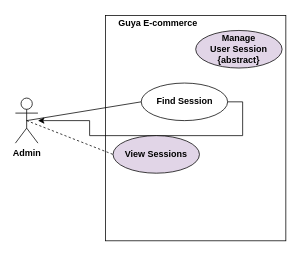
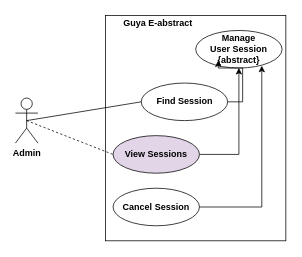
  <mxCell id="0" />
  <mxCell id="1" parent="0" />
  <mxCell id="2" value="Admin" style="shape=umlActor;verticalLabelPosition=bottom;labelBackgroundColor=#ffffff;verticalAlign=top;html=1;outlineConnect=0;fontStyle=1" vertex="1" parent="1"><mxGeometry x="20" y="130" width="30" height="60" as="geometry" /></mxCell>
  <mxCell id="3" value="" style="rounded=0;whiteSpace=wrap;html=1;" vertex="1" parent="1"><mxGeometry x="140" y="20" width="240" height="300" as="geometry" /></mxCell>
- <mxCell id="4" value="Guya E-commerce" style="text;html=1;strokeColor=none;fillColor=none;align=center;verticalAlign=middle;whiteSpace=wrap;rounded=0;fontStyle=1" vertex="1" parent="1"><mxGeometry x="150" y="20" width="120" height="20" as="geometry" /></mxCell>
- <mxCell id="5" value="Manage &lt;br&gt;User Session&lt;br&gt;{abstract}" style="ellipse;whiteSpace=wrap;html=1;fontStyle=1;align=center;horizontal=1;labelBackgroundColor=none;labelBorderColor=none;shadow=0;fillColor=#e1d5e7;" vertex="1" parent="1"><mxGeometry x="260" y="40" width="115" height="50" as="geometry" /></mxCell>
- <mxCell id="6" style="edgeStyle=orthogonalEdgeStyle;rounded=0;orthogonalLoop=1;jettySize=auto;html=1;exitX=1;exitY=0.5;exitDx=0;exitDy=0;" edge="1" parent="1" source="7" target="2"><mxGeometry relative="1" as="geometry" /></mxCell>
+ <mxCell id="4" value="Guya E-abstract" style="text;html=1;strokeColor=none;fillColor=none;align=center;verticalAlign=middle;whiteSpace=wrap;rounded=0;fontStyle=1" vertex="1" parent="1"><mxGeometry x="150" y="20" width="120" height="20" as="geometry" /></mxCell>
+ <mxCell id="5" value="Manage &lt;br&gt;User Session&lt;br&gt;{abstract}" style="ellipse;whiteSpace=wrap;html=1;fontStyle=1;align=center;horizontal=1;labelBackgroundColor=none;labelBorderColor=none;shadow=0;" vertex="1" parent="1"><mxGeometry x="260" y="40" width="115" height="50" as="geometry" /></mxCell>
+ <mxCell id="6" style="edgeStyle=orthogonalEdgeStyle;rounded=0;orthogonalLoop=1;jettySize=auto;html=1;exitX=1;exitY=0.5;exitDx=0;exitDy=0;entryX=0.261;entryY=0.8;entryDx=0;entryDy=0;entryPerimeter=0;" edge="1" parent="1" source="7" target="5"><mxGeometry relative="1" as="geometry" /></mxCell>
  <mxCell id="7" value="Find Session" style="ellipse;whiteSpace=wrap;html=1;fontStyle=1;align=center;horizontal=1;labelBackgroundColor=none;labelBorderColor=none;shadow=0;" vertex="1" parent="1"><mxGeometry x="187.5" y="110" width="115" height="50" as="geometry" /></mxCell>
+ <mxCell id="8" style="edgeStyle=orthogonalEdgeStyle;rounded=0;orthogonalLoop=1;jettySize=auto;html=1;exitX=1;exitY=0.5;exitDx=0;exitDy=0;" edge="1" parent="1" source="9" target="5"><mxGeometry relative="1" as="geometry" /></mxCell>
  <mxCell id="9" value="View Sessions" style="ellipse;whiteSpace=wrap;html=1;fontStyle=1;align=center;horizontal=1;labelBackgroundColor=none;labelBorderColor=none;shadow=0;fillColor=#e1d5e7;" vertex="1" parent="1"><mxGeometry x="150" y="180" width="115" height="50" as="geometry" /></mxCell>
+ <mxCell id="10" style="edgeStyle=orthogonalEdgeStyle;rounded=0;orthogonalLoop=1;jettySize=auto;html=1;exitX=1;exitY=0.5;exitDx=0;exitDy=0;entryX=0.765;entryY=0.94;entryDx=0;entryDy=0;entryPerimeter=0;" edge="1" parent="1" source="11" target="5"><mxGeometry relative="1" as="geometry" /></mxCell>
+ <mxCell id="11" value="Cancel Session" style="ellipse;whiteSpace=wrap;html=1;fontStyle=1;align=center;horizontal=1;labelBackgroundColor=none;labelBorderColor=none;shadow=0;" vertex="1" parent="1"><mxGeometry x="150" y="250" width="115" height="50" as="geometry" /></mxCell>
  <mxCell id="12" value="" style="endArrow=none;html=1;entryX=0;entryY=0.5;entryDx=0;entryDy=0;" edge="1" parent="1" target="7"><mxGeometry width="50" height="50" relative="1" as="geometry"><mxPoint x="35" y="160" as="sourcePoint" /><mxPoint x="70" y="420" as="targetPoint" /></mxGeometry></mxCell>
  <mxCell id="13" value="" style="endArrow=none;html=1;entryX=0;entryY=0.5;entryDx=0;entryDy=0;exitX=0.5;exitY=0.5;exitDx=0;exitDy=0;exitPerimeter=0;dashed=1;" edge="1" parent="1" source="2" target="9"><mxGeometry width="50" height="50" relative="1" as="geometry"><mxPoint x="45" y="170" as="sourcePoint" /><mxPoint x="162.5" y="145" as="targetPoint" /></mxGeometry></mxCell>
